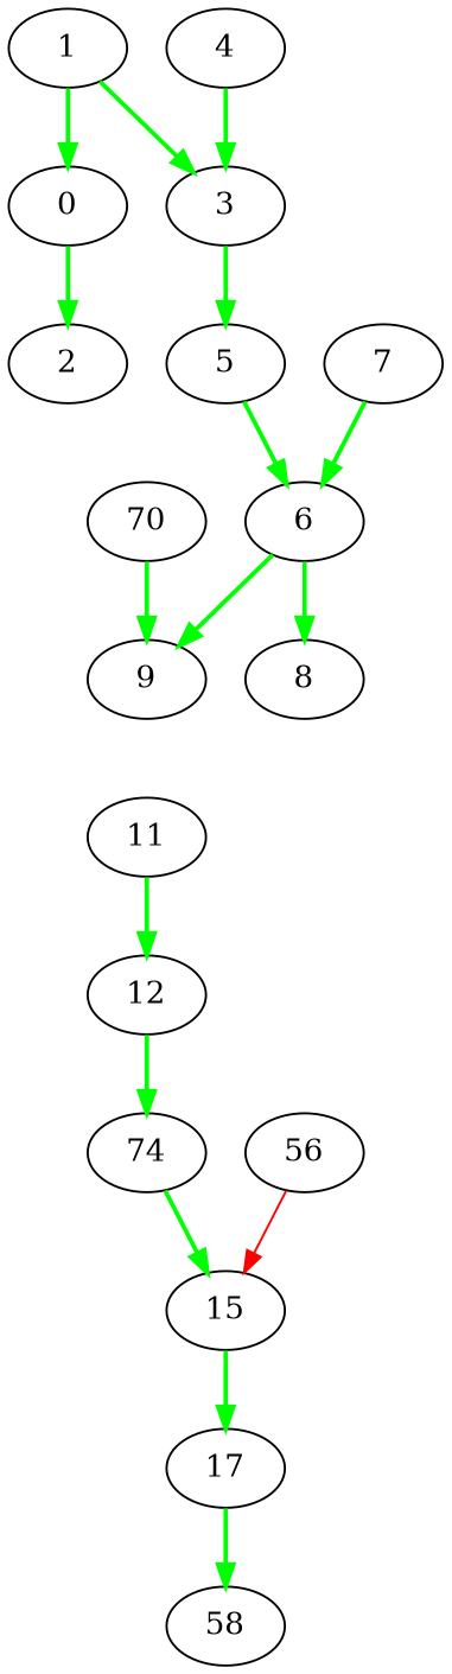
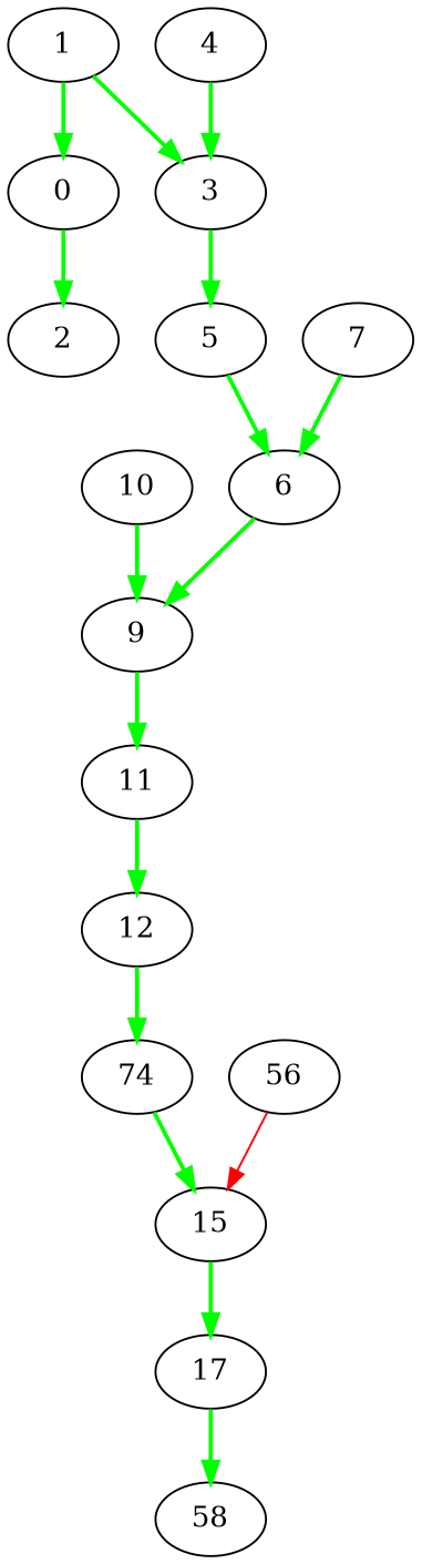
  digraph {
    node [color=black]
    edge [color=green penwidth=2]
    n1 [label=0]
    n2 [label=2]
    n3 [label=1]
    n4 [label=3]
    n5 [label=7]
    n6 [label=6]
    n7 [label=9]
-   n8 [label=8]
    n9 [label=74]
    n10 [label=15]
    n11 [label=17]
    n12 [label=12]
    n13 [label=5]
    n14 [label=11]
-   n15 [label=70]
+   n15 [label=10]
    n16 [label=56]
    n17 [label=4]
    n18 [label=58]
    n1 -> n2
    n3 -> n1
    n3 -> n4
    n4 -> n13
    n5 -> n6
    n6 -> n7
-   n6 -> n8
+   n7 -> n14
    n9 -> n10
    n10 -> n11
    n11 -> n18
    n12 -> n9
    n13 -> n6
    n14 -> n12
    n15 -> n7
    n16 -> n10 [color=red penwidth=""]
    n17 -> n4
  }
